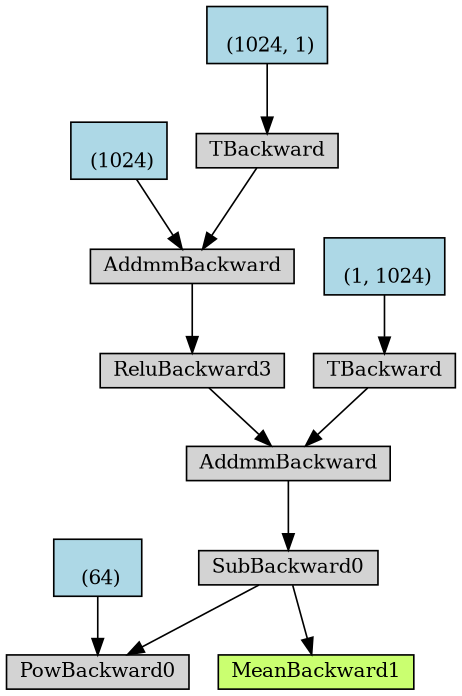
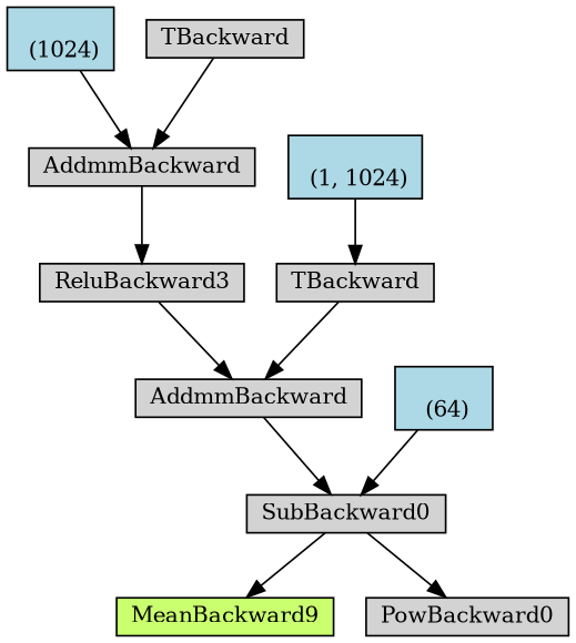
  digraph {
    node [align=left fontsize=12 ranksep=0.1 shape=box style=filled]
-   n1 [fillcolor=darkolivegreen1 height=0.2 label=MeanBackward1]
+   n1 [fillcolor=darkolivegreen1 height=0.2 label=MeanBackward9]
    n2 [height=0.2 label=PowBackward0]
    n3 [height=0.2 label=SubBackward0]
    n4 [height=0.2 label=AddmmBackward]
    n5 [height=0.2 label=ReluBackward3]
    n6 [height=0.2 label=AddmmBackward]
    n7 [fillcolor=lightblue height=0.2 label="\n (1024)"]
    n8 [height=0.2 label=TBackward]
-   n9 [fillcolor=lightblue height=0.2 label="\n (1024, 1)"]
    n10 [height=0.2 label=TBackward]
    n11 [fillcolor=lightblue height=0.2 label="\n (1, 1024)"]
    n12 [fillcolor=lightblue height=0.2 label="\n (64)"]
    n3 -> n1
    n3 -> n2
    n4 -> n3
    n5 -> n4
    n6 -> n5
    n7 -> n6
    n8 -> n6
-   n9 -> n8
    n10 -> n4
    n11 -> n10
-   n12 -> n2
+   n12 -> n3
  }
